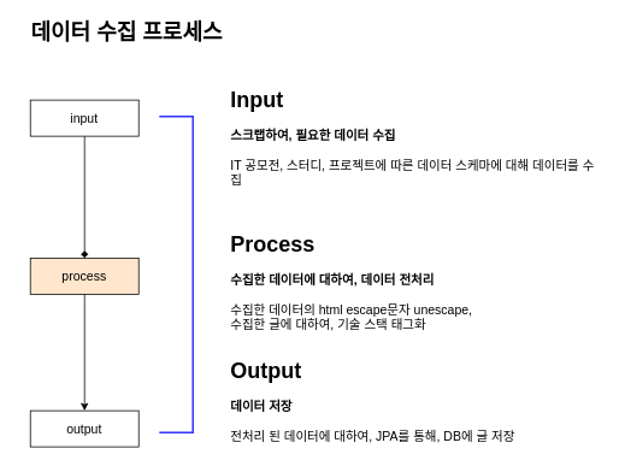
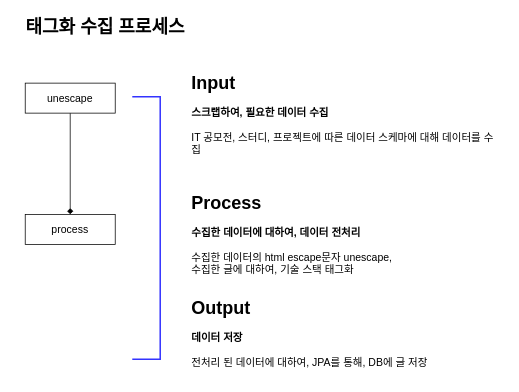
  <mxCell id="0" />
  <mxCell id="1" parent="0" />
- <mxCell id="2" value="&lt;font style=&quot;font-size: 24px;&quot;&gt;데이터 수집 프로세스&lt;/font&gt;" style="text;html=1;strokeColor=none;fillColor=none;align=center;verticalAlign=middle;whiteSpace=wrap;rounded=0;fontSize=20;fontStyle=1" vertex="1" parent="1"><mxGeometry x="20" y="20" width="240" height="30" as="geometry" /></mxCell>
+ <mxCell id="2" value="&lt;font style=&quot;font-size: 24px;&quot;&gt;태그화 수집 프로세스&lt;/font&gt;" style="text;html=1;strokeColor=none;fillColor=none;align=center;verticalAlign=middle;whiteSpace=wrap;rounded=0;fontSize=20;fontStyle=1" vertex="1" parent="1"><mxGeometry x="20" y="20" width="240" height="30" as="geometry" /></mxCell>
  <mxCell id="3" style="edgeStyle=orthogonalEdgeStyle;rounded=0;orthogonalLoop=1;jettySize=auto;html=1;entryX=0.5;entryY=0;entryDx=0;entryDy=0;endArrow=diamond;" edge="1" parent="1" source="4" target="6"><mxGeometry relative="1" as="geometry" /></mxCell>
- <mxCell id="4" value="input" style="rounded=0;whiteSpace=wrap;html=1;fontSize=14;" vertex="1" parent="1"><mxGeometry x="33.13" y="110" width="120" height="40" as="geometry" /></mxCell>
- <mxCell id="5" style="edgeStyle=orthogonalEdgeStyle;rounded=0;orthogonalLoop=1;jettySize=auto;html=1;entryX=0.5;entryY=0;entryDx=0;entryDy=0;" edge="1" parent="1" source="6" target="7"><mxGeometry relative="1" as="geometry" /></mxCell>
- <mxCell id="6" value="process" style="rounded=0;whiteSpace=wrap;html=1;fontSize=14;fillColor=#ffe6cc;" vertex="1" parent="1"><mxGeometry x="33.13" y="285" width="120" height="40" as="geometry" /></mxCell>
- <mxCell id="7" value="output" style="rounded=0;whiteSpace=wrap;html=1;fontSize=14;" vertex="1" parent="1"><mxGeometry x="33.13" y="454" width="120" height="40" as="geometry" /></mxCell>
+ <mxCell id="4" value="unescape" style="rounded=0;whiteSpace=wrap;html=1;fontSize=14;" vertex="1" parent="1"><mxGeometry x="33.13" y="110" width="120" height="40" as="geometry" /></mxCell>
+ <mxCell id="6" value="process" style="rounded=0;whiteSpace=wrap;html=1;fontSize=14;" vertex="1" parent="1"><mxGeometry x="33.13" y="285" width="120" height="40" as="geometry" /></mxCell>
  <mxCell id="8" value="&lt;h1&gt;Input&lt;br&gt;&lt;/h1&gt;&lt;div&gt;&lt;font style=&quot;font-size: 14px;&quot;&gt;&lt;b&gt;스크랩하여, 필요한 데이터 수집&lt;/b&gt;&lt;/font&gt;&lt;/div&gt;&lt;div&gt;&lt;font style=&quot;font-size: 14px;&quot;&gt;&lt;b&gt;&lt;br&gt;&lt;/b&gt;&lt;/font&gt;&lt;/div&gt;&lt;div&gt;&lt;font style=&quot;font-size: 14px;&quot;&gt;IT 공모전, 스터디, 프로젝트에 따른 데이터 스케마에 대해 데이터를 수집 &lt;br&gt;&lt;/font&gt;&lt;/div&gt;" style="text;html=1;strokeColor=none;fillColor=none;spacing=5;spacingTop=-20;whiteSpace=wrap;overflow=hidden;rounded=0;" vertex="1" parent="1"><mxGeometry x="250" y="90" width="420" height="130" as="geometry" /></mxCell>
  <mxCell id="9" value="&lt;h1&gt;Process&lt;/h1&gt;&lt;div&gt;&lt;font style=&quot;font-size: 14px;&quot;&gt;&lt;b&gt;수집한 데이터에 대하여, 데이터 전처리&lt;br&gt;&lt;/b&gt;&lt;/font&gt;&lt;/div&gt;&lt;div&gt;&lt;font style=&quot;font-size: 14px;&quot;&gt;&lt;b&gt;&lt;br&gt;&lt;/b&gt;&lt;/font&gt;&lt;/div&gt;&lt;div style=&quot;font-size: 14px;&quot;&gt;&lt;font style=&quot;font-size: 14px;&quot;&gt;수집한 데이터의 html escape문자 unescape,&lt;/font&gt;&lt;/div&gt;&lt;div style=&quot;font-size: 14px;&quot;&gt;&lt;font style=&quot;font-size: 14px;&quot;&gt;수집한 글에 대하여, 기술 스택 태그화&lt;/font&gt;&lt;br&gt;&lt;/div&gt;" style="text;html=1;strokeColor=none;fillColor=none;spacing=5;spacingTop=-20;whiteSpace=wrap;overflow=hidden;rounded=0;" vertex="1" parent="1"><mxGeometry x="250" y="250" width="346" height="120" as="geometry" /></mxCell>
  <mxCell id="10" value="&lt;h1&gt;Output&lt;/h1&gt;&lt;div&gt;&lt;font style=&quot;font-size: 14px;&quot;&gt;&lt;b&gt;데이터 저장&lt;/b&gt;&lt;/font&gt;&lt;/div&gt;&lt;div&gt;&lt;font style=&quot;font-size: 14px;&quot;&gt;&lt;b&gt;&lt;br&gt;&lt;/b&gt;&lt;/font&gt;&lt;/div&gt;&lt;div&gt;&lt;font style=&quot;font-size: 14px;&quot;&gt;전처리 된 데이터에 대하여, JPA를 통해, DB에 글 저장&lt;/font&gt;&lt;/div&gt;&lt;div&gt;&lt;font style=&quot;font-size: 14px;&quot;&gt;&lt;br&gt;&lt;/font&gt;&lt;/div&gt;&lt;div&gt;&lt;font style=&quot;font-size: 14px;&quot;&gt;&lt;br&gt;&lt;/font&gt;&lt;/div&gt;" style="text;html=1;strokeColor=none;fillColor=none;spacing=5;spacingTop=-20;whiteSpace=wrap;overflow=hidden;rounded=0;" vertex="1" parent="1"><mxGeometry x="250" y="390" width="380" height="110" as="geometry" /></mxCell>
  <mxCell id="11" value="" style="shape=partialRectangle;whiteSpace=wrap;html=1;bottom=1;right=1;left=1;top=0;fillColor=none;routingCenterX=-0.5;rotation=-90;strokeColor=#3333FF;strokeWidth=2;" vertex="1" parent="1"><mxGeometry x="20" y="285" width="350" height="36.25" as="geometry" /></mxCell>
